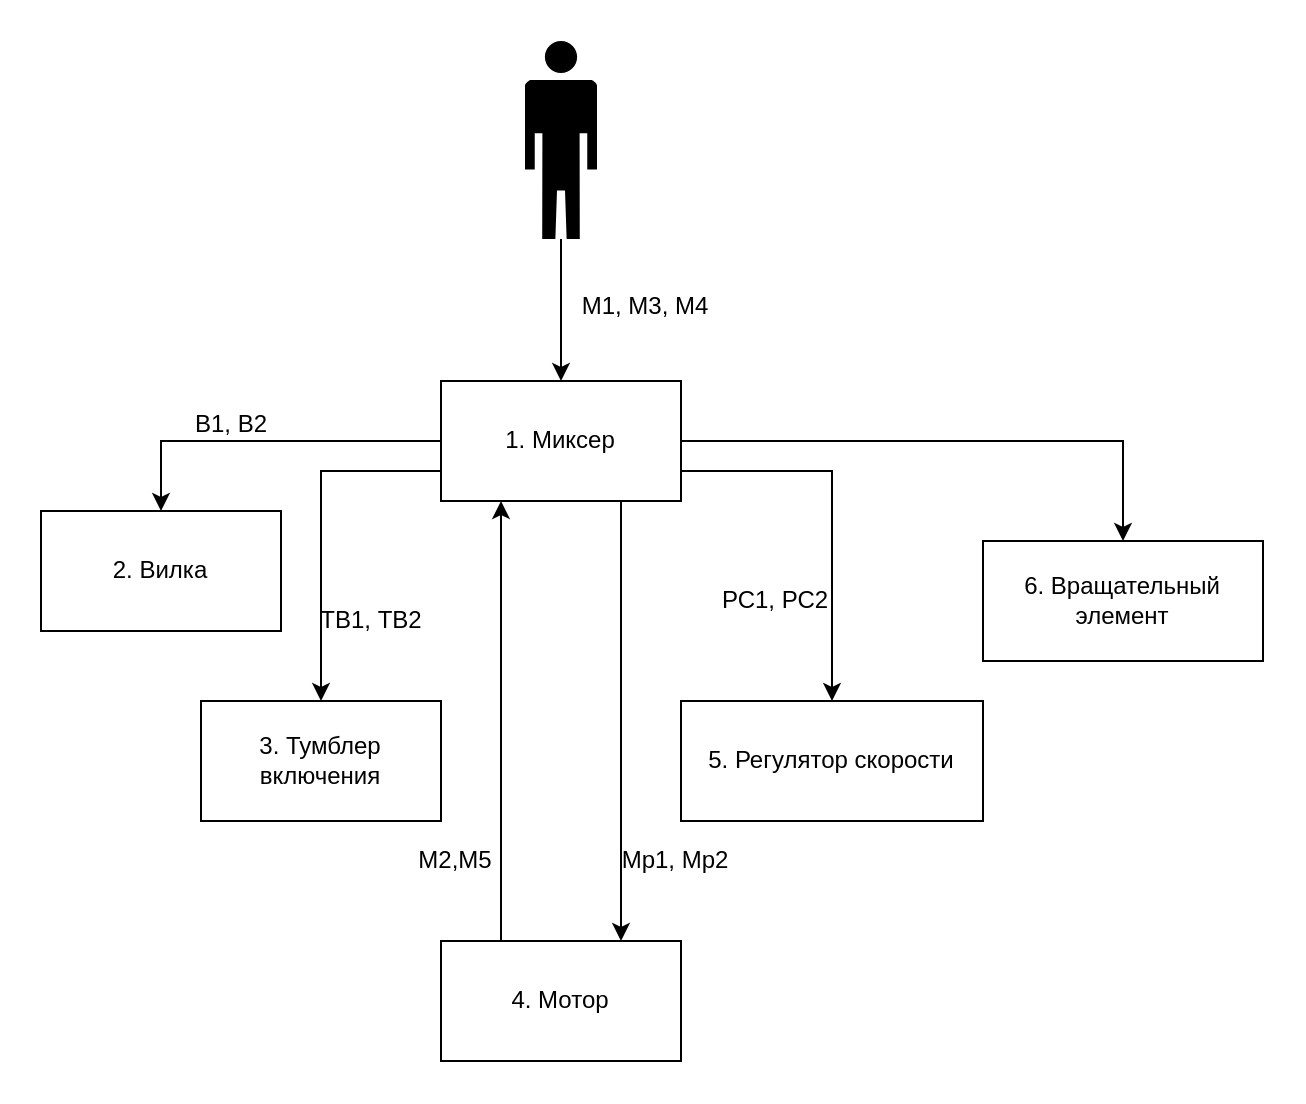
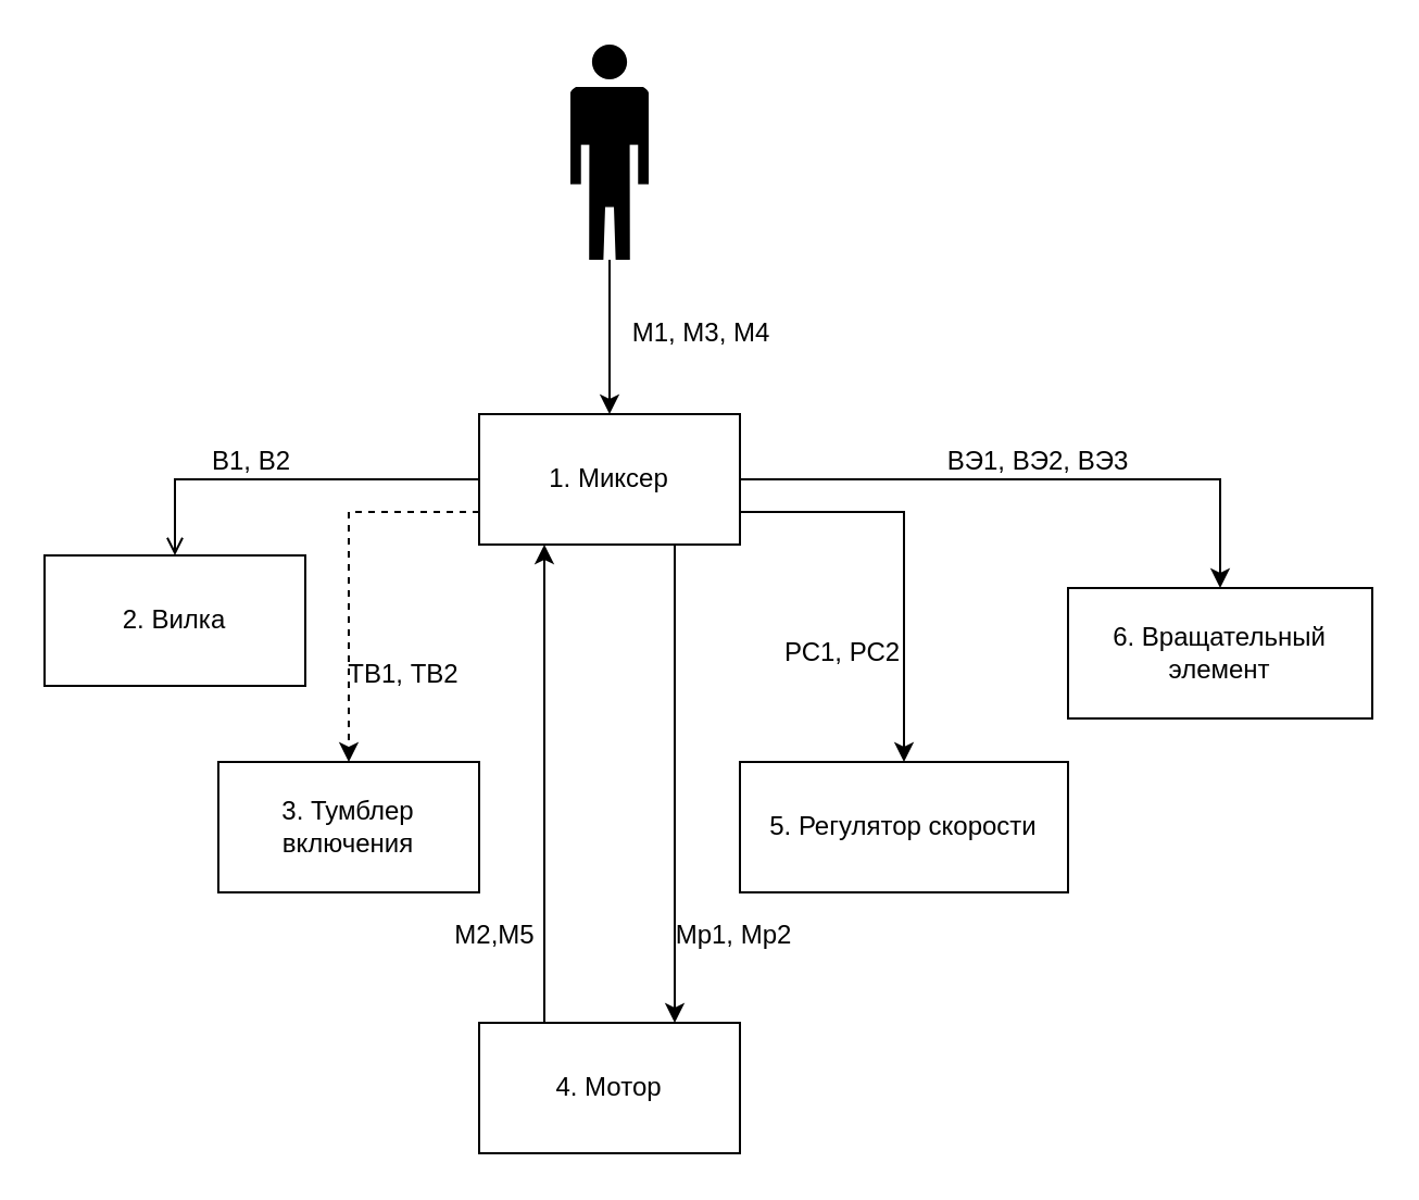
  <mxCell id="0" />
  <mxCell id="1" parent="0" />
  <mxCell id="2" value="" style="shape=mxgraph.signs.people.man_2;html=1;pointerEvents=1;fillColor=#000000;strokeColor=none;verticalLabelPosition=bottom;verticalAlign=top;align=center;" vertex="1" parent="1"><mxGeometry x="262" y="20" width="36" height="99" as="geometry" /></mxCell>
  <mxCell id="3" value="" style="endArrow=classic;html=1;exitX=0.5;exitY=1;exitDx=0;exitDy=0;exitPerimeter=0;" edge="1" parent="1" source="2"><mxGeometry width="50" height="50" relative="1" as="geometry"><mxPoint x="262" y="370" as="sourcePoint" /><mxPoint x="280" y="190" as="targetPoint" /></mxGeometry></mxCell>
- <mxCell id="4" style="edgeStyle=orthogonalEdgeStyle;rounded=0;orthogonalLoop=1;jettySize=auto;html=1;exitX=0;exitY=0.5;exitDx=0;exitDy=0;" edge="1" parent="1" source="9" target="10"><mxGeometry relative="1" as="geometry" /></mxCell>
- <mxCell id="5" style="edgeStyle=orthogonalEdgeStyle;rounded=0;orthogonalLoop=1;jettySize=auto;html=1;exitX=0;exitY=0.75;exitDx=0;exitDy=0;" edge="1" parent="1" source="9" target="15"><mxGeometry relative="1" as="geometry" /></mxCell>
+ <mxCell id="4" style="edgeStyle=orthogonalEdgeStyle;rounded=0;orthogonalLoop=1;jettySize=auto;html=1;exitX=0;exitY=0.5;exitDx=0;exitDy=0;endArrow=open;" edge="1" parent="1" source="9" target="10"><mxGeometry relative="1" as="geometry" /></mxCell>
+ <mxCell id="5" style="edgeStyle=orthogonalEdgeStyle;rounded=0;orthogonalLoop=1;jettySize=auto;html=1;exitX=0;exitY=0.75;exitDx=0;exitDy=0;dashed=1;" edge="1" parent="1" source="9" target="15"><mxGeometry relative="1" as="geometry" /></mxCell>
  <mxCell id="6" style="edgeStyle=orthogonalEdgeStyle;rounded=0;orthogonalLoop=1;jettySize=auto;html=1;exitX=0.5;exitY=1;exitDx=0;exitDy=0;entryX=0.75;entryY=0;entryDx=0;entryDy=0;" edge="1" parent="1" source="9" target="13"><mxGeometry relative="1" as="geometry"><Array as="points"><mxPoint x="310" y="250" /></Array></mxGeometry></mxCell>
  <mxCell id="7" style="edgeStyle=orthogonalEdgeStyle;rounded=0;orthogonalLoop=1;jettySize=auto;html=1;exitX=1;exitY=0.75;exitDx=0;exitDy=0;" edge="1" parent="1" source="9" target="14"><mxGeometry relative="1" as="geometry" /></mxCell>
  <mxCell id="8" style="edgeStyle=orthogonalEdgeStyle;rounded=0;orthogonalLoop=1;jettySize=auto;html=1;exitX=1;exitY=0.5;exitDx=0;exitDy=0;entryX=0.5;entryY=0;entryDx=0;entryDy=0;" edge="1" parent="1" source="9" target="11"><mxGeometry relative="1" as="geometry" /></mxCell>
  <mxCell id="9" value="1. Миксер" style="rounded=0;whiteSpace=wrap;html=1;" vertex="1" parent="1"><mxGeometry x="220" y="190" width="120" height="60" as="geometry" /></mxCell>
  <mxCell id="10" value="2. Вилка" style="rounded=0;whiteSpace=wrap;html=1;" vertex="1" parent="1"><mxGeometry x="20" y="255" width="120" height="60" as="geometry" /></mxCell>
  <mxCell id="11" value="6. Вращательный элемент" style="rounded=0;whiteSpace=wrap;html=1;" vertex="1" parent="1"><mxGeometry x="491" y="270" width="140" height="60" as="geometry" /></mxCell>
  <mxCell id="12" style="edgeStyle=orthogonalEdgeStyle;rounded=0;orthogonalLoop=1;jettySize=auto;html=1;exitX=0.25;exitY=0;exitDx=0;exitDy=0;entryX=0.25;entryY=1;entryDx=0;entryDy=0;" edge="1" parent="1" source="13" target="9"><mxGeometry relative="1" as="geometry" /></mxCell>
  <mxCell id="13" value="4. Мотор" style="rounded=0;whiteSpace=wrap;html=1;" vertex="1" parent="1"><mxGeometry x="220" y="470" width="120" height="60" as="geometry" /></mxCell>
  <mxCell id="14" value="5. Регулятор скорости" style="rounded=0;whiteSpace=wrap;html=1;" vertex="1" parent="1"><mxGeometry x="340" y="350" width="151" height="60" as="geometry" /></mxCell>
  <mxCell id="15" value="3. Тумблер включения" style="rounded=0;whiteSpace=wrap;html=1;" vertex="1" parent="1"><mxGeometry x="100" y="350" width="120" height="60" as="geometry" /></mxCell>
  <mxCell id="16" value="М1, М3, М4" style="text;html=1;align=center;verticalAlign=middle;resizable=0;points=[];autosize=1;" vertex="1" parent="1"><mxGeometry x="282" y="143" width="80" height="20" as="geometry" /></mxCell>
  <mxCell id="17" value="В1, В2" style="text;html=1;align=center;verticalAlign=middle;resizable=0;points=[];autosize=1;" vertex="1" parent="1"><mxGeometry x="90" y="202" width="50" height="20" as="geometry" /></mxCell>
  <mxCell id="18" value="ТВ1, ТВ2" style="text;html=1;align=center;verticalAlign=middle;resizable=0;points=[];autosize=1;" vertex="1" parent="1"><mxGeometry x="150" y="300" width="70" height="20" as="geometry" /></mxCell>
  <mxCell id="19" value="Мр1, Мр2" style="text;html=1;align=center;verticalAlign=middle;resizable=0;points=[];autosize=1;" vertex="1" parent="1"><mxGeometry x="302" y="420" width="70" height="20" as="geometry" /></mxCell>
  <mxCell id="20" value="М2,М5" style="text;html=1;align=center;verticalAlign=middle;resizable=0;points=[];autosize=1;" vertex="1" parent="1"><mxGeometry x="202" y="420" width="50" height="20" as="geometry" /></mxCell>
  <mxCell id="21" value="РС1, РС2" style="text;html=1;align=center;verticalAlign=middle;resizable=0;points=[];autosize=1;" vertex="1" parent="1"><mxGeometry x="352" y="290" width="70" height="20" as="geometry" /></mxCell>
+ <mxCell id="22" value="ВЭ1, ВЭ2, ВЭ3" style="text;html=1;align=center;verticalAlign=middle;resizable=0;points=[];autosize=1;" vertex="1" parent="1"><mxGeometry x="427" y="202" width="100" height="20" as="geometry" /></mxCell>
